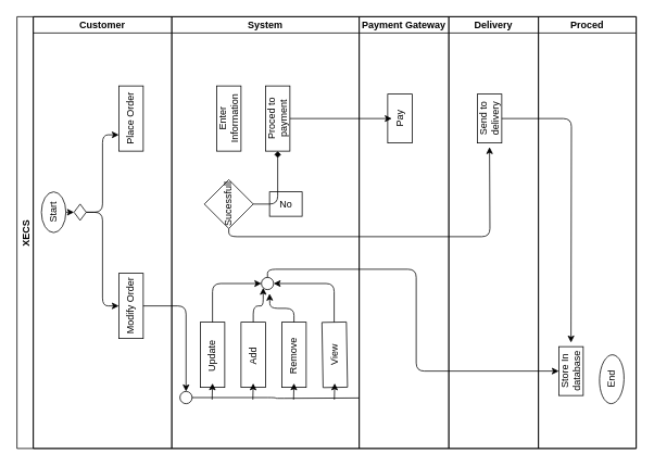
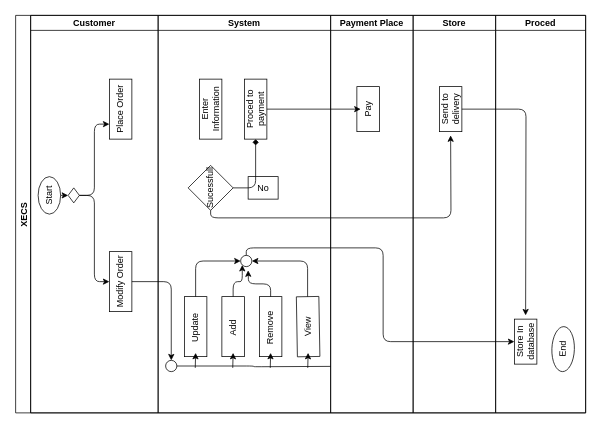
  <mxCell id="0" />
  <mxCell id="1" parent="0" />
  <mxCell id="2" value="XECS" style="swimlane;childLayout=stackLayout;resizeParent=1;resizeParentMax=0;startSize=20;horizontal=0;horizontalStack=1;fillColor=none;strokeColor=#000000;fontColor=#000000;" parent="1" vertex="1"><mxGeometry x="20" y="20" width="760" height="530" as="geometry" /></mxCell>
  <mxCell id="3" value="Customer" style="swimlane;startSize=20;fillColor=none;strokeColor=#000000;fontColor=#000000;" parent="2" vertex="1"><mxGeometry x="20" width="170" height="530" as="geometry" /></mxCell>
  <mxCell id="4" style="edgeStyle=none;html=1;exitX=0.5;exitY=1;exitDx=0;exitDy=0;entryX=0;entryY=0.5;entryDx=0;entryDy=0;fillColor=none;strokeColor=#000000;fontColor=#000000;" parent="3" source="5" target="8" edge="1"><mxGeometry relative="1" as="geometry" /></mxCell>
  <mxCell id="5" value="Start" style="ellipse;whiteSpace=wrap;html=1;rotation=-90;fillColor=none;strokeColor=#000000;fontColor=#000000;" parent="3" vertex="1"><mxGeometry y="225" width="50" height="30" as="geometry" /></mxCell>
  <mxCell id="6" style="edgeStyle=orthogonalEdgeStyle;html=1;exitX=1;exitY=0.5;exitDx=0;exitDy=0;entryX=0.25;entryY=0;entryDx=0;entryDy=0;fillColor=none;strokeColor=#000000;fontColor=#000000;" parent="3" source="8" target="10" edge="1"><mxGeometry relative="1" as="geometry" /></mxCell>
  <mxCell id="7" style="edgeStyle=orthogonalEdgeStyle;html=1;exitX=1;exitY=0.5;exitDx=0;exitDy=0;entryX=0.5;entryY=0;entryDx=0;entryDy=0;fillColor=none;strokeColor=#000000;fontColor=#000000;" parent="3" source="8" target="9" edge="1"><mxGeometry relative="1" as="geometry" /></mxCell>
  <mxCell id="8" value="" style="rhombus;whiteSpace=wrap;html=1;fillColor=none;strokeColor=#000000;fontColor=#000000;" parent="3" vertex="1"><mxGeometry x="50" y="230" width="15" height="20" as="geometry" /></mxCell>
  <mxCell id="9" value="Modify Order" style="rounded=0;whiteSpace=wrap;html=1;rotation=-90;fillColor=none;strokeColor=#000000;fontColor=#000000;" parent="3" vertex="1"><mxGeometry x="80" y="340" width="80" height="30" as="geometry" /></mxCell>
  <mxCell id="10" value="Place Order" style="rounded=0;whiteSpace=wrap;html=1;rotation=-90;fillColor=none;strokeColor=#000000;fontColor=#000000;" parent="3" vertex="1"><mxGeometry x="80" y="110" width="80" height="30" as="geometry" /></mxCell>
  <mxCell id="11" style="edgeStyle=orthogonalEdgeStyle;html=1;exitX=0.5;exitY=1;exitDx=0;exitDy=0;entryX=0.5;entryY=0;entryDx=0;entryDy=0;fillColor=none;strokeColor=#000000;fontColor=#000000;" parent="2" source="9" target="20" edge="1"><mxGeometry relative="1" as="geometry" /></mxCell>
  <mxCell id="12" value="System" style="swimlane;startSize=20;fillColor=none;strokeColor=#000000;fontColor=#000000;" parent="2" vertex="1"><mxGeometry x="190" width="230" height="530" as="geometry" /></mxCell>
  <mxCell id="13" style="edgeStyle=orthogonalEdgeStyle;html=1;exitX=1;exitY=0.5;exitDx=0;exitDy=0;entryX=0;entryY=0.5;entryDx=0;entryDy=0;endArrow=classic;endFill=1;fillColor=none;strokeColor=#000000;fontColor=#000000;" parent="12" source="14" target="30" edge="1"><mxGeometry relative="1" as="geometry" /></mxCell>
  <mxCell id="14" value="Update&amp;nbsp;" style="rounded=0;whiteSpace=wrap;html=1;rotation=-90;fillColor=none;strokeColor=#000000;fontColor=#000000;" parent="12" vertex="1"><mxGeometry x="10" y="400" width="80" height="30" as="geometry" /></mxCell>
  <mxCell id="15" style="edgeStyle=orthogonalEdgeStyle;html=1;exitX=1;exitY=0.5;exitDx=0;exitDy=0;entryX=0;entryY=1;entryDx=0;entryDy=0;endArrow=classic;endFill=1;fillColor=none;strokeColor=#000000;fontColor=#000000;" parent="12" source="16" target="30" edge="1"><mxGeometry relative="1" as="geometry" /></mxCell>
  <mxCell id="16" value="Add&amp;nbsp;" style="rounded=0;whiteSpace=wrap;html=1;rotation=-90;fillColor=none;strokeColor=#000000;fontColor=#000000;" parent="12" vertex="1"><mxGeometry x="60" y="400" width="80" height="30" as="geometry" /></mxCell>
  <mxCell id="17" value="Remove&amp;nbsp;" style="rounded=0;whiteSpace=wrap;html=1;rotation=-90;fillColor=none;strokeColor=#000000;fontColor=#000000;" parent="12" vertex="1"><mxGeometry x="110" y="400" width="80" height="30" as="geometry" /></mxCell>
  <mxCell id="18" style="edgeStyle=orthogonalEdgeStyle;html=1;exitX=1;exitY=0.5;exitDx=0;exitDy=0;entryX=1;entryY=0.5;entryDx=0;entryDy=0;endArrow=classic;endFill=1;fillColor=none;strokeColor=#000000;fontColor=#000000;" parent="12" source="19" target="30" edge="1"><mxGeometry relative="1" as="geometry" /></mxCell>
  <mxCell id="19" value="View" style="rounded=0;whiteSpace=wrap;html=1;rotation=-91;fillColor=none;strokeColor=#000000;fontColor=#000000;" parent="12" vertex="1"><mxGeometry x="160" y="400" width="80" height="30" as="geometry" /></mxCell>
  <mxCell id="20" value="" style="ellipse;whiteSpace=wrap;html=1;aspect=fixed;fillColor=none;strokeColor=#000000;fontColor=#000000;" parent="12" vertex="1"><mxGeometry x="10" y="460" width="15" height="15" as="geometry" /></mxCell>
  <mxCell id="21" value="" style="endArrow=classic;html=1;fillColor=none;strokeColor=#000000;fontColor=#000000;" parent="12" edge="1"><mxGeometry width="50" height="50" relative="1" as="geometry"><mxPoint x="49.5" y="470" as="sourcePoint" /><mxPoint x="50" y="450" as="targetPoint" /></mxGeometry></mxCell>
  <mxCell id="22" value="" style="endArrow=classic;html=1;fillColor=none;strokeColor=#000000;fontColor=#000000;" parent="12" edge="1"><mxGeometry width="50" height="50" relative="1" as="geometry"><mxPoint x="99.5" y="470" as="sourcePoint" /><mxPoint x="100" y="450" as="targetPoint" /></mxGeometry></mxCell>
  <mxCell id="23" value="" style="endArrow=classic;html=1;fillColor=none;strokeColor=#000000;fontColor=#000000;" parent="12" edge="1"><mxGeometry width="50" height="50" relative="1" as="geometry"><mxPoint x="149.5" y="470" as="sourcePoint" /><mxPoint x="150" y="450" as="targetPoint" /></mxGeometry></mxCell>
  <mxCell id="24" value="" style="endArrow=classic;html=1;fillColor=none;strokeColor=#000000;fontColor=#000000;" parent="12" edge="1"><mxGeometry width="50" height="50" relative="1" as="geometry"><mxPoint x="199.5" y="470" as="sourcePoint" /><mxPoint x="200" y="450" as="targetPoint" /></mxGeometry></mxCell>
  <mxCell id="25" value="Enter Information" style="rounded=0;whiteSpace=wrap;html=1;rotation=-90;fillColor=none;strokeColor=#000000;fontColor=#000000;" parent="12" vertex="1"><mxGeometry x="30" y="110" width="80" height="30" as="geometry" /></mxCell>
  <mxCell id="26" value="Proced to payment" style="rounded=0;whiteSpace=wrap;html=1;rotation=-90;fillColor=none;strokeColor=#000000;fontColor=#000000;" parent="12" vertex="1"><mxGeometry x="90" y="110" width="80" height="30" as="geometry" /></mxCell>
  <mxCell id="27" style="edgeStyle=orthogonalEdgeStyle;html=1;exitX=0.5;exitY=1;exitDx=0;exitDy=0;entryX=0;entryY=0.5;entryDx=0;entryDy=0;endArrow=diamond;endFill=1;fillColor=none;strokeColor=#000000;fontColor=#000000;" parent="12" source="28" target="26" edge="1"><mxGeometry relative="1" as="geometry" /></mxCell>
  <mxCell id="28" value="Sucessfull" style="rhombus;whiteSpace=wrap;html=1;rotation=-90;fillColor=none;strokeColor=#000000;fontColor=#000000;" parent="12" vertex="1"><mxGeometry x="40" y="200" width="60" height="60" as="geometry" /></mxCell>
  <mxCell id="29" value="No" style="text;html=1;align=center;verticalAlign=middle;resizable=0;points=[];autosize=1;strokeColor=#000000;fillColor=none;fontColor=#000000;" parent="12" vertex="1"><mxGeometry x="120" y="215" width="40" height="30" as="geometry" /></mxCell>
  <mxCell id="30" value="" style="ellipse;whiteSpace=wrap;html=1;aspect=fixed;fillColor=none;strokeColor=#000000;fontColor=#000000;" parent="12" vertex="1"><mxGeometry x="110" y="320" width="15" height="15" as="geometry" /></mxCell>
- <mxCell id="31" value="Payment Gateway" style="swimlane;startSize=20;fillColor=none;strokeColor=#000000;fontColor=#000000;" parent="2" vertex="1"><mxGeometry x="420" width="110" height="530" as="geometry" /></mxCell>
+ <mxCell id="31" value="Payment Place" style="swimlane;startSize=20;fillColor=none;strokeColor=#000000;fontColor=#000000;" parent="2" vertex="1"><mxGeometry x="420" width="110" height="530" as="geometry" /></mxCell>
  <mxCell id="32" value="Pay" style="rounded=0;whiteSpace=wrap;html=1;rotation=-90;fillColor=none;strokeColor=#000000;fontColor=#000000;" parent="31" vertex="1"><mxGeometry x="20" y="110" width="60" height="30" as="geometry" /></mxCell>
- <mxCell id="33" value="Delivery" style="swimlane;startSize=20;fillColor=none;strokeColor=#000000;fontColor=#000000;" parent="2" vertex="1"><mxGeometry x="530" width="110" height="530" as="geometry" /></mxCell>
+ <mxCell id="33" value="Store" style="swimlane;startSize=20;fillColor=none;strokeColor=#000000;fontColor=#000000;" parent="2" vertex="1"><mxGeometry x="530" width="110" height="530" as="geometry" /></mxCell>
  <mxCell id="34" value="Send to delivery" style="rounded=0;whiteSpace=wrap;html=1;rotation=-90;fillColor=none;strokeColor=#000000;fontColor=#000000;" parent="33" vertex="1"><mxGeometry x="20" y="110" width="60" height="30" as="geometry" /></mxCell>
  <mxCell id="35" style="edgeStyle=orthogonalEdgeStyle;html=1;exitX=0.5;exitY=0;exitDx=0;exitDy=0;endArrow=classic;endFill=1;entryX=0.5;entryY=0;entryDx=0;entryDy=0;fillColor=none;strokeColor=#000000;fontColor=#000000;" parent="2" source="30" target="37" edge="1"><mxGeometry relative="1" as="geometry"><mxPoint x="580" y="320" as="targetPoint" /></mxGeometry></mxCell>
  <mxCell id="36" value="Proced" style="swimlane;startSize=20;fillColor=none;strokeColor=#000000;fontColor=#000000;" parent="2" vertex="1"><mxGeometry x="640" width="120" height="530" as="geometry" /></mxCell>
  <mxCell id="37" value="Store In database" style="rounded=0;whiteSpace=wrap;html=1;rotation=-90;fillColor=none;strokeColor=#000000;fontColor=#000000;" parent="36" vertex="1"><mxGeometry x="10" y="420" width="60" height="30" as="geometry" /></mxCell>
  <mxCell id="38" value="End" style="ellipse;whiteSpace=wrap;html=1;rotation=-88;fillColor=none;strokeColor=#000000;fontColor=#000000;" parent="36" vertex="1"><mxGeometry x="60" y="430" width="60" height="30" as="geometry" /></mxCell>
  <mxCell id="39" style="edgeStyle=orthogonalEdgeStyle;html=1;exitX=1;exitY=0.5;exitDx=0;exitDy=0;endArrow=none;endFill=0;fillColor=none;strokeColor=#000000;fontColor=#000000;" parent="1" source="20" edge="1"><mxGeometry relative="1" as="geometry"><mxPoint x="440" y="488" as="targetPoint" /></mxGeometry></mxCell>
  <mxCell id="40" style="edgeStyle=none;html=1;exitX=0.5;exitY=1;exitDx=0;exitDy=0;endArrow=classic;endFill=1;fillColor=none;strokeColor=#000000;fontColor=#000000;" parent="1" source="26" edge="1"><mxGeometry relative="1" as="geometry"><mxPoint x="480" y="145" as="targetPoint" /></mxGeometry></mxCell>
  <mxCell id="41" style="edgeStyle=orthogonalEdgeStyle;html=1;exitX=0;exitY=0.5;exitDx=0;exitDy=0;endArrow=classic;endFill=1;fillColor=none;strokeColor=#000000;fontColor=#000000;" parent="1" source="28" edge="1"><mxGeometry relative="1" as="geometry"><mxPoint x="600" y="180" as="targetPoint" /></mxGeometry></mxCell>
  <mxCell id="42" style="edgeStyle=orthogonalEdgeStyle;html=1;exitX=1;exitY=0.5;exitDx=0;exitDy=0;endArrow=classic;endFill=1;fillColor=none;strokeColor=#000000;fontColor=#000000;" parent="1" source="17" edge="1"><mxGeometry relative="1" as="geometry"><mxPoint x="330" y="360" as="targetPoint" /></mxGeometry></mxCell>
  <mxCell id="43" style="edgeStyle=orthogonalEdgeStyle;html=1;exitX=0.5;exitY=1;exitDx=0;exitDy=0;endArrow=classic;endFill=1;fillColor=none;strokeColor=#000000;fontColor=#000000;" parent="1" source="34" edge="1"><mxGeometry relative="1" as="geometry"><mxPoint x="700" y="420" as="targetPoint" /></mxGeometry></mxCell>
